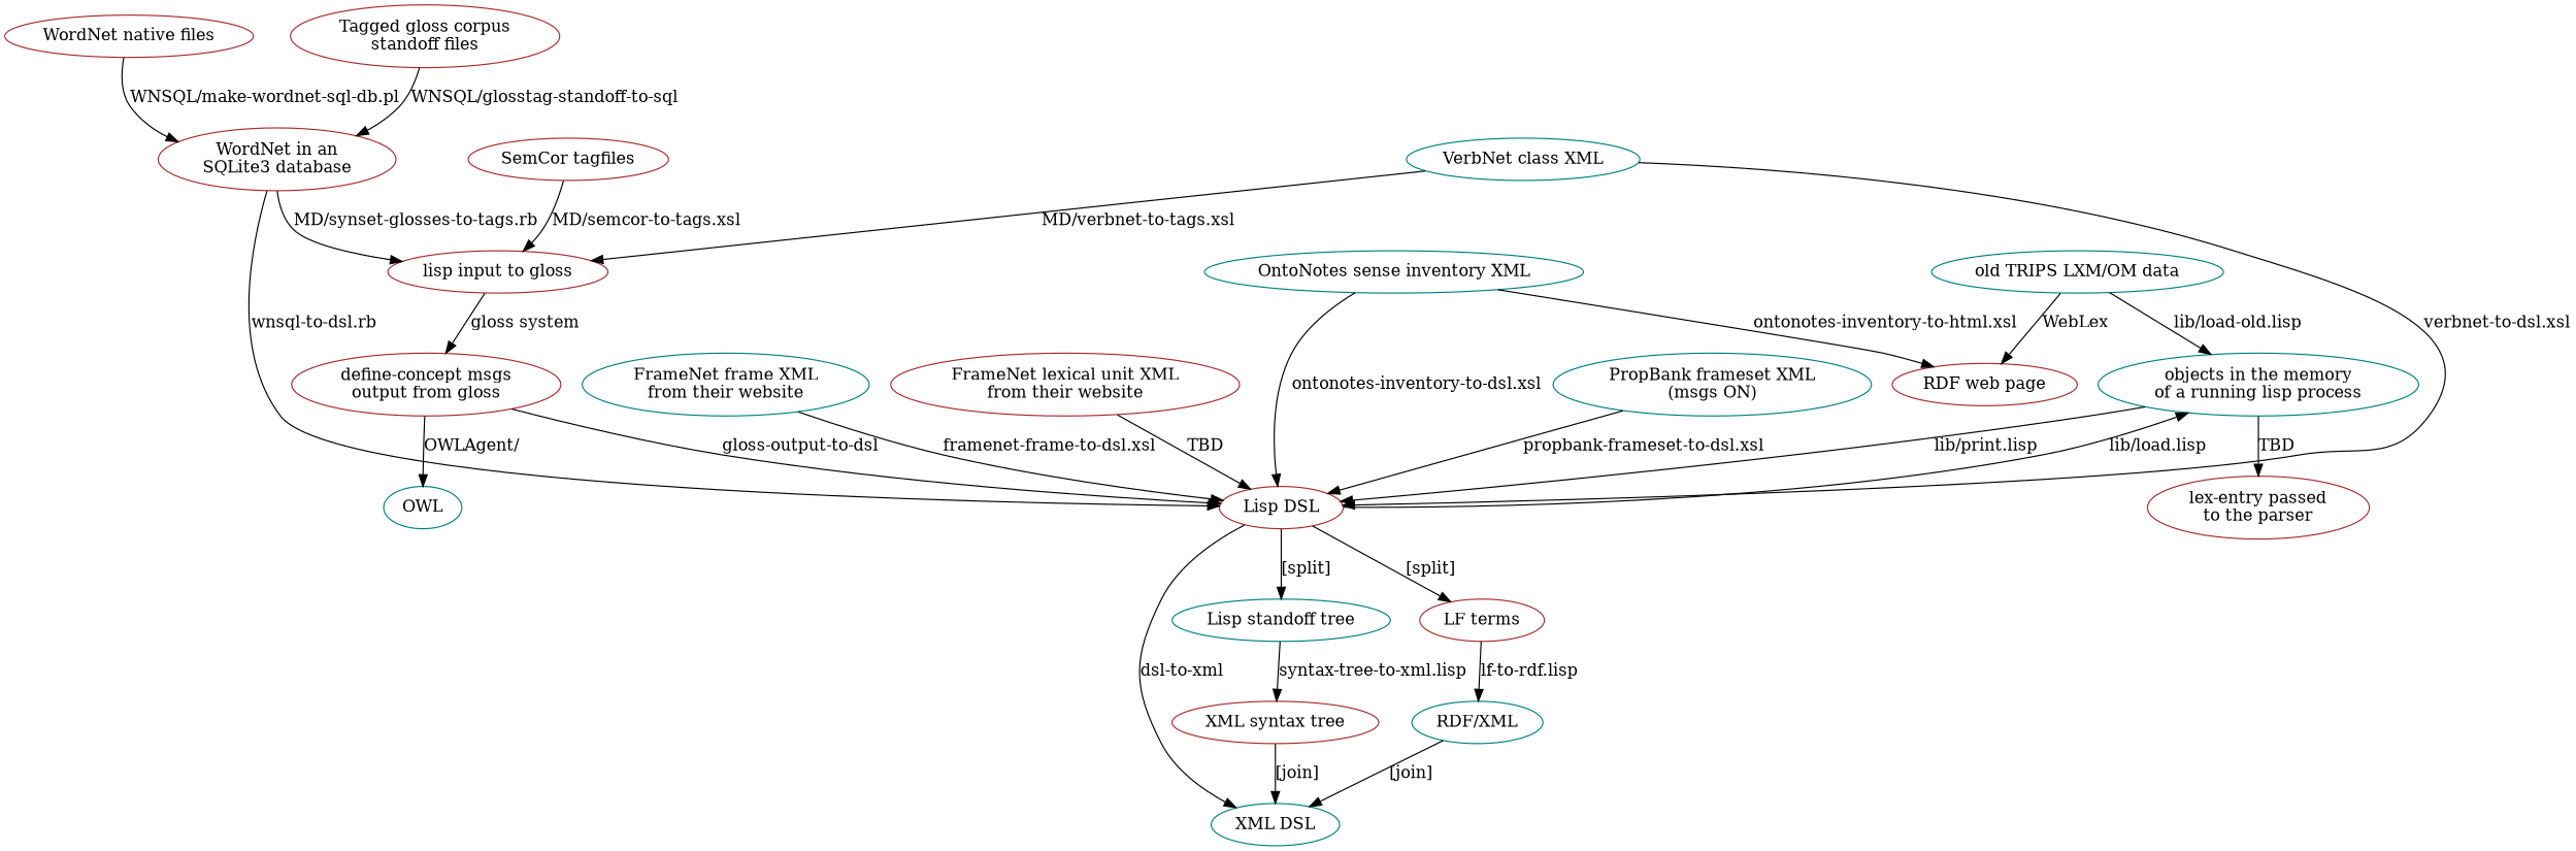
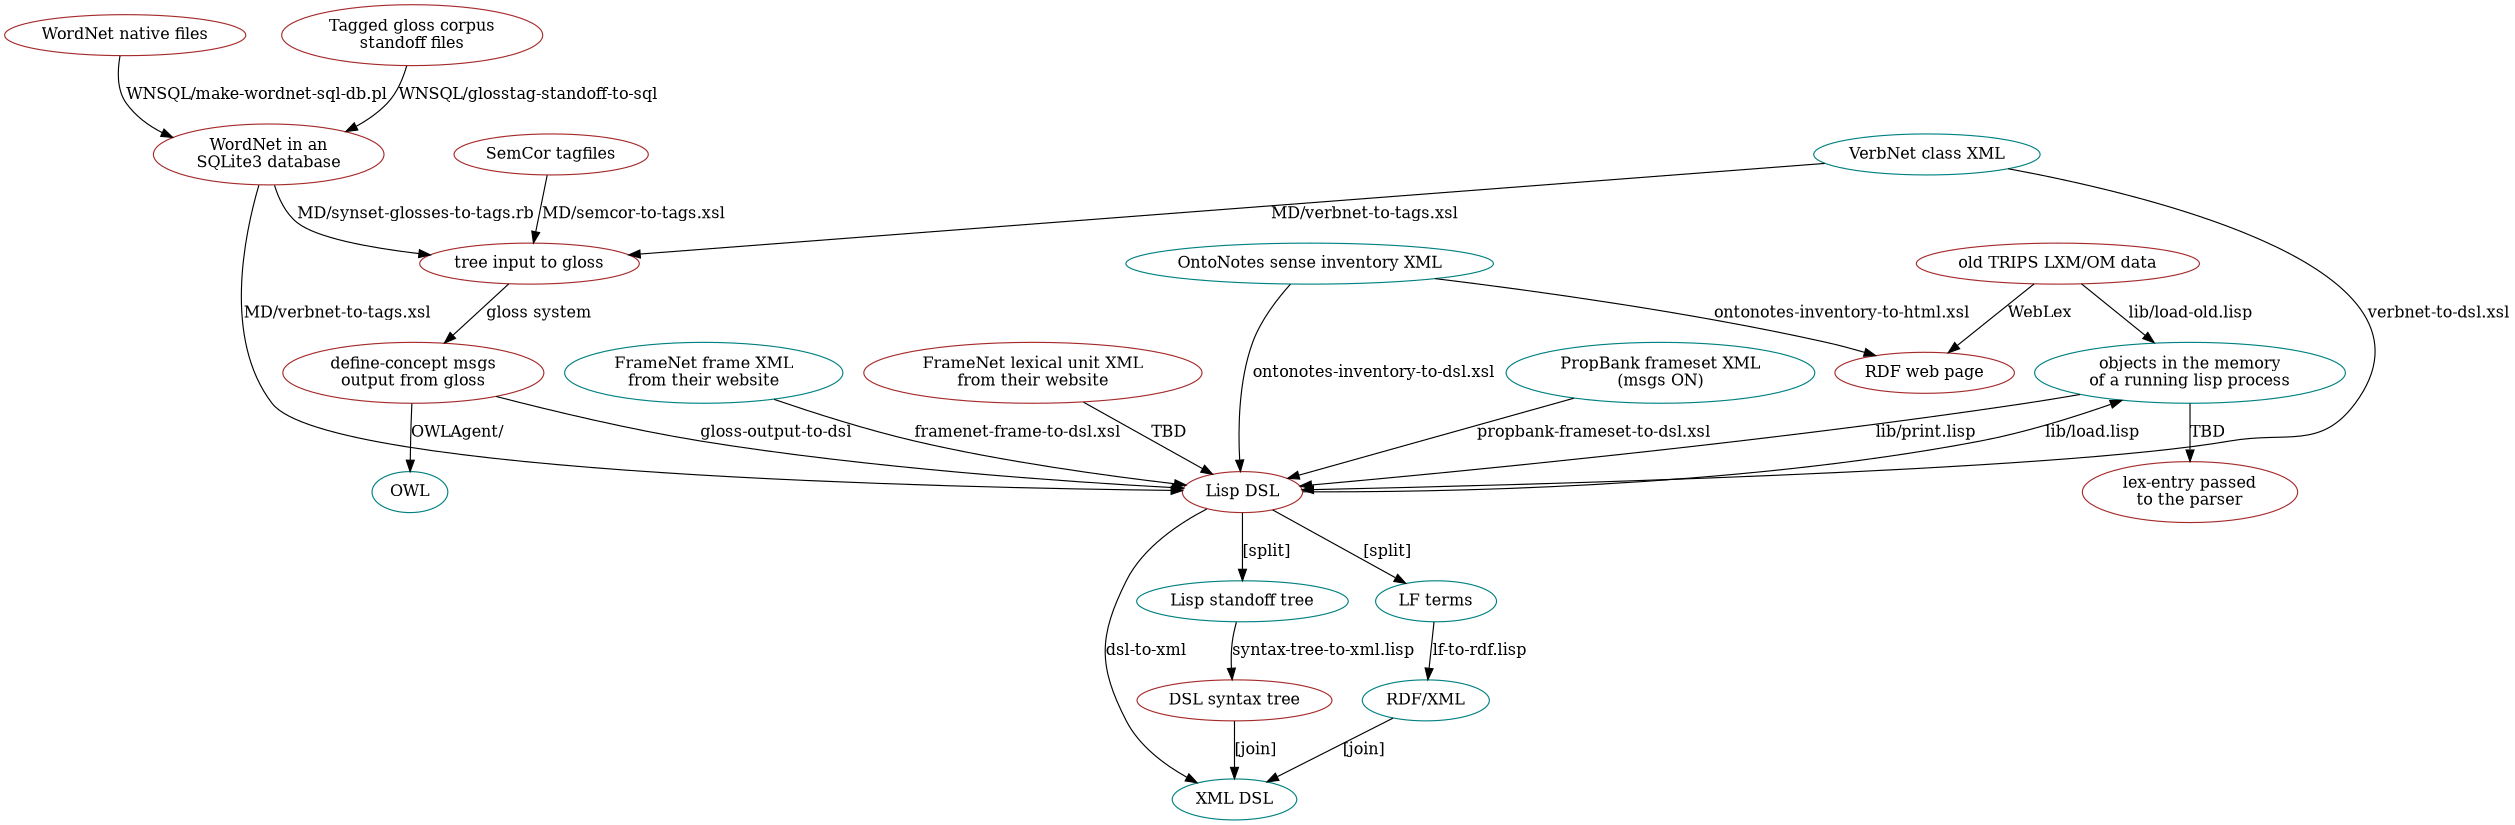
  digraph {
    node [color=brown]
-   n1 [color=teal label="old TRIPS LXM/OM data"]
+   n1 [label="old TRIPS LXM/OM data"]
    n2 [color=teal label="objects in the memory\nof a running lisp process"]
    n3 [label="RDF web page"]
    n4 [label="Lisp DSL"]
    n5 [label="lex-entry passed\nto the parser"]
-   n6 [label="lisp input to gloss"]
+   n6 [label="tree input to gloss"]
    n7 [label="define-concept msgs\noutput from gloss"]
    OWL [color=teal]
    n9 [color=teal label="XML DSL"]
    n10 [color=teal label="Lisp standoff tree"]
-   n11 [label="LF terms"]
-   n12 [label="XML syntax tree"]
+   n11 [color=teal label="LF terms"]
+   n12 [label="DSL syntax tree"]
    n13 [color=teal label="RDF/XML"]
    n14 [color=teal label="VerbNet class XML"]
    n15 [label="WordNet native files"]
    n16 [label="WordNet in an\nSQLite3 database"]
    n17 [label="Tagged gloss corpus\nstandoff files"]
    n18 [label="SemCor tagfiles"]
    n19 [color=teal label="FrameNet frame XML\nfrom their website"]
    n20 [label="FrameNet lexical unit XML\nfrom their website"]
    n21 [color=teal label="OntoNotes sense inventory XML"]
    n22 [color=teal label="PropBank frameset XML\n(msgs ON)"]
    n1 -> n2 [label="lib/load-old.lisp"]
    n1 -> n3 [label=WebLex]
    n2 -> n4 [label="lib/print.lisp"]
    n2 -> n5 [label=TBD]
    n4 -> n2 [label="lib/load.lisp"]
    n4 -> n9 [label="dsl-to-xml"]
    n4 -> n10 [label="[split]"]
    n4 -> n11 [label="[split]"]
    n6 -> n7 [label="gloss system"]
    n7 -> n4 [label="gloss-output-to-dsl"]
    n7 -> OWL [label="OWLAgent/"]
    n10 -> n12 [label="syntax-tree-to-xml.lisp"]
    n11 -> n13 [label="lf-to-rdf.lisp"]
    n12 -> n9 [label="[join]"]
    n13 -> n9 [label="[join]"]
    n14 -> n4 [label="verbnet-to-dsl.xsl"]
    n14 -> n6 [label="MD/verbnet-to-tags.xsl"]
    n15 -> n16 [label="WNSQL/make-wordnet-sql-db.pl"]
-   n16 -> n4 [label="wnsql-to-dsl.rb"]
+   n16 -> n4 [label="MD/verbnet-to-tags.xsl"]
    n16 -> n6 [label="MD/synset-glosses-to-tags.rb"]
    n17 -> n16 [label="WNSQL/glosstag-standoff-to-sql"]
    n18 -> n6 [label="MD/semcor-to-tags.xsl"]
    n19 -> n4 [label="framenet-frame-to-dsl.xsl"]
    n20 -> n4 [label=TBD]
    n21 -> n3 [label="ontonotes-inventory-to-html.xsl"]
    n21 -> n4 [label="ontonotes-inventory-to-dsl.xsl"]
    n22 -> n4 [label="propbank-frameset-to-dsl.xsl"]
  }
